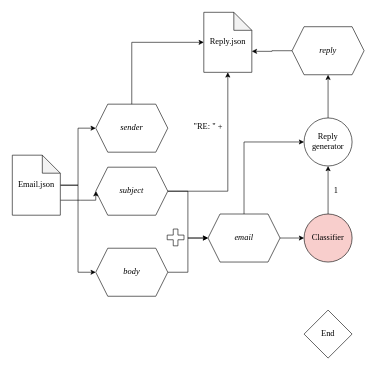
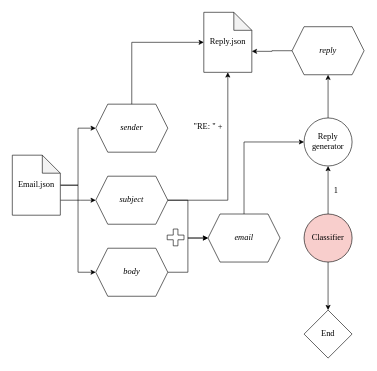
  <mxCell id="0" />
  <mxCell id="1" parent="0" />
  <mxCell id="2" value="&lt;i&gt;&lt;font style=&quot;font-size: 14px;&quot; face=&quot;Times New Roman&quot;&gt;sender&lt;/font&gt;&lt;/i&gt;" style="shape=hexagon;perimeter=hexagonPerimeter2;whiteSpace=wrap;html=1;fixedSize=1;" vertex="1" parent="1"><mxGeometry x="159" y="173" width="120" height="80" as="geometry" /></mxCell>
  <mxCell id="3" style="edgeStyle=orthogonalEdgeStyle;rounded=0;orthogonalLoop=1;jettySize=auto;html=1;entryX=0;entryY=0.5;entryDx=0;entryDy=0;" edge="1" parent="1" source="4" target="13"><mxGeometry relative="1" as="geometry" /></mxCell>
- <mxCell id="4" value="&lt;i&gt;&lt;font style=&quot;font-size: 14px;&quot; face=&quot;Times New Roman&quot;&gt;subject&lt;/font&gt;&lt;/i&gt;" style="shape=hexagon;perimeter=hexagonPerimeter2;whiteSpace=wrap;html=1;fixedSize=1;" vertex="1" parent="1"><mxGeometry x="159" y="278" width="120" height="80" as="geometry" /></mxCell>
+ <mxCell id="4" value="&lt;i&gt;&lt;font style=&quot;font-size: 14px;&quot; face=&quot;Times New Roman&quot;&gt;subject&lt;/font&gt;&lt;/i&gt;" style="shape=hexagon;perimeter=hexagonPerimeter2;whiteSpace=wrap;html=1;fixedSize=1;" vertex="1" parent="1"><mxGeometry x="159" y="293" width="120" height="80" as="geometry" /></mxCell>
  <mxCell id="5" value="" style="edgeStyle=orthogonalEdgeStyle;rounded=0;orthogonalLoop=1;jettySize=auto;html=1;" edge="1" parent="1" source="6" target="13"><mxGeometry relative="1" as="geometry" /></mxCell>
  <mxCell id="6" value="&lt;i&gt;&lt;font style=&quot;font-size: 14px;&quot; face=&quot;Times New Roman&quot;&gt;body&lt;/font&gt;&lt;/i&gt;" style="shape=hexagon;perimeter=hexagonPerimeter2;whiteSpace=wrap;html=1;fixedSize=1;" vertex="1" parent="1"><mxGeometry x="159" y="413" width="120" height="80" as="geometry" /></mxCell>
  <mxCell id="7" style="edgeStyle=orthogonalEdgeStyle;rounded=0;orthogonalLoop=1;jettySize=auto;html=1;entryX=0;entryY=0.5;entryDx=0;entryDy=0;" edge="1" parent="1" source="10" target="4"><mxGeometry relative="1" as="geometry"><Array as="points"><mxPoint x="133" y="333" /><mxPoint x="133" y="333" /></Array></mxGeometry></mxCell>
  <mxCell id="8" style="edgeStyle=orthogonalEdgeStyle;rounded=0;orthogonalLoop=1;jettySize=auto;html=1;entryX=0;entryY=0.5;entryDx=0;entryDy=0;" edge="1" parent="1" source="10" target="6"><mxGeometry relative="1" as="geometry" /></mxCell>
  <mxCell id="9" style="edgeStyle=orthogonalEdgeStyle;rounded=0;orthogonalLoop=1;jettySize=auto;html=1;entryX=0;entryY=0.5;entryDx=0;entryDy=0;" edge="1" parent="1" source="10" target="2"><mxGeometry relative="1" as="geometry" /></mxCell>
  <mxCell id="10" value="&lt;font style=&quot;font-size: 14px;&quot; face=&quot;Times New Roman&quot;&gt;Email.json&lt;/font&gt;" style="shape=note;whiteSpace=wrap;html=1;backgroundOutline=1;darkOpacity=0.05;" vertex="1" parent="1"><mxGeometry x="20" y="258" width="80" height="100" as="geometry" /></mxCell>
- <mxCell id="11" value="" style="edgeStyle=orthogonalEdgeStyle;rounded=0;orthogonalLoop=1;jettySize=auto;html=1;" edge="1" parent="1" source="13" target="17"><mxGeometry relative="1" as="geometry" /></mxCell>
  <mxCell id="12" style="edgeStyle=orthogonalEdgeStyle;rounded=0;orthogonalLoop=1;jettySize=auto;html=1;entryX=0;entryY=0.5;entryDx=0;entryDy=0;" edge="1" parent="1" source="13" target="20"><mxGeometry relative="1" as="geometry"><Array as="points"><mxPoint x="406" y="236" /></Array></mxGeometry></mxCell>
  <mxCell id="13" value="&lt;i&gt;&lt;font style=&quot;font-size: 14px;&quot; face=&quot;Times New Roman&quot;&gt;email&lt;/font&gt;&lt;/i&gt;" style="shape=hexagon;perimeter=hexagonPerimeter2;whiteSpace=wrap;html=1;fixedSize=1;" vertex="1" parent="1"><mxGeometry x="346" y="356" width="120" height="80" as="geometry" /></mxCell>
  <mxCell id="14" value="" style="shape=cross;whiteSpace=wrap;html=1;size=0.278;" vertex="1" parent="1"><mxGeometry x="278" y="381" width="28" height="28" as="geometry" /></mxCell>
+ <mxCell id="15" value="" style="edgeStyle=orthogonalEdgeStyle;rounded=0;orthogonalLoop=1;jettySize=auto;html=1;" edge="1" parent="1" source="17" target="18"><mxGeometry relative="1" as="geometry" /></mxCell>
  <mxCell id="16" value="" style="edgeStyle=orthogonalEdgeStyle;rounded=0;orthogonalLoop=1;jettySize=auto;html=1;" edge="1" parent="1" source="17" target="20"><mxGeometry relative="1" as="geometry" /></mxCell>
  <mxCell id="17" value="&lt;font style=&quot;font-size: 14px;&quot; face=&quot;Times New Roman&quot;&gt;Classifier&lt;/font&gt;" style="ellipse;whiteSpace=wrap;html=1;fillColor=#f8cecc;" vertex="1" parent="1"><mxGeometry x="506" y="356" width="80" height="80" as="geometry" /></mxCell>
  <mxCell id="18" value="&lt;font style=&quot;font-size: 14px;&quot; face=&quot;Times New Roman&quot;&gt;End&lt;/font&gt;" style="rhombus;whiteSpace=wrap;html=1;" vertex="1" parent="1"><mxGeometry x="506" y="516" width="80" height="80" as="geometry" /></mxCell>
  <mxCell id="19" style="edgeStyle=orthogonalEdgeStyle;rounded=0;orthogonalLoop=1;jettySize=auto;html=1;entryX=0.5;entryY=1;entryDx=0;entryDy=0;" edge="1" parent="1" source="20" target="22"><mxGeometry relative="1" as="geometry" /></mxCell>
  <mxCell id="20" value="&lt;font style=&quot;font-size: 14px;&quot; face=&quot;Times New Roman&quot;&gt;Reply generator&lt;/font&gt;" style="ellipse;whiteSpace=wrap;html=1;" vertex="1" parent="1"><mxGeometry x="506" y="196" width="80" height="80" as="geometry" /></mxCell>
  <mxCell id="21" value="&lt;font style=&quot;font-size: 14px;&quot; face=&quot;Times New Roman&quot;&gt;1&lt;/font&gt;" style="text;html=1;align=center;verticalAlign=middle;resizable=0;points=[];autosize=1;strokeColor=none;fillColor=none;" vertex="1" parent="1"><mxGeometry x="546" y="303.5" width="25" height="29" as="geometry" /></mxCell>
  <mxCell id="22" value="&lt;i&gt;&lt;font style=&quot;font-size: 14px;&quot; face=&quot;Times New Roman&quot;&gt;reply&lt;/font&gt;&lt;/i&gt;" style="shape=hexagon;perimeter=hexagonPerimeter2;whiteSpace=wrap;html=1;fixedSize=1;" vertex="1" parent="1"><mxGeometry x="486" y="44" width="120" height="80" as="geometry" /></mxCell>
  <mxCell id="23" value="&lt;font style=&quot;font-size: 14px;&quot; face=&quot;Times New Roman&quot;&gt;Reply.json&lt;/font&gt;" style="shape=note;whiteSpace=wrap;html=1;backgroundOutline=1;darkOpacity=0.05;" vertex="1" parent="1"><mxGeometry x="339" y="20" width="80" height="100" as="geometry" /></mxCell>
  <mxCell id="24" style="edgeStyle=orthogonalEdgeStyle;rounded=0;orthogonalLoop=1;jettySize=auto;html=1;entryX=0;entryY=0;entryDx=80;entryDy=65;entryPerimeter=0;" edge="1" parent="1" source="22" target="23"><mxGeometry relative="1" as="geometry" /></mxCell>
  <mxCell id="25" style="edgeStyle=orthogonalEdgeStyle;rounded=0;orthogonalLoop=1;jettySize=auto;html=1;entryX=0;entryY=0.5;entryDx=0;entryDy=0;entryPerimeter=0;" edge="1" parent="1" source="2" target="23"><mxGeometry relative="1" as="geometry"><Array as="points"><mxPoint x="219" y="70" /></Array></mxGeometry></mxCell>
  <mxCell id="26" style="edgeStyle=orthogonalEdgeStyle;rounded=0;orthogonalLoop=1;jettySize=auto;html=1;entryX=0.5;entryY=1;entryDx=0;entryDy=0;entryPerimeter=0;" edge="1" parent="1" source="4" target="23"><mxGeometry relative="1" as="geometry" /></mxCell>
  <mxCell id="27" value="&lt;font style=&quot;font-size: 14px;&quot; face=&quot;Times New Roman&quot;&gt;&quot;RE: &quot; +&lt;/font&gt;" style="text;html=1;align=center;verticalAlign=middle;resizable=0;points=[];autosize=1;strokeColor=none;fillColor=none;" vertex="1" parent="1"><mxGeometry x="313" y="196" width="66" height="29" as="geometry" /></mxCell>
